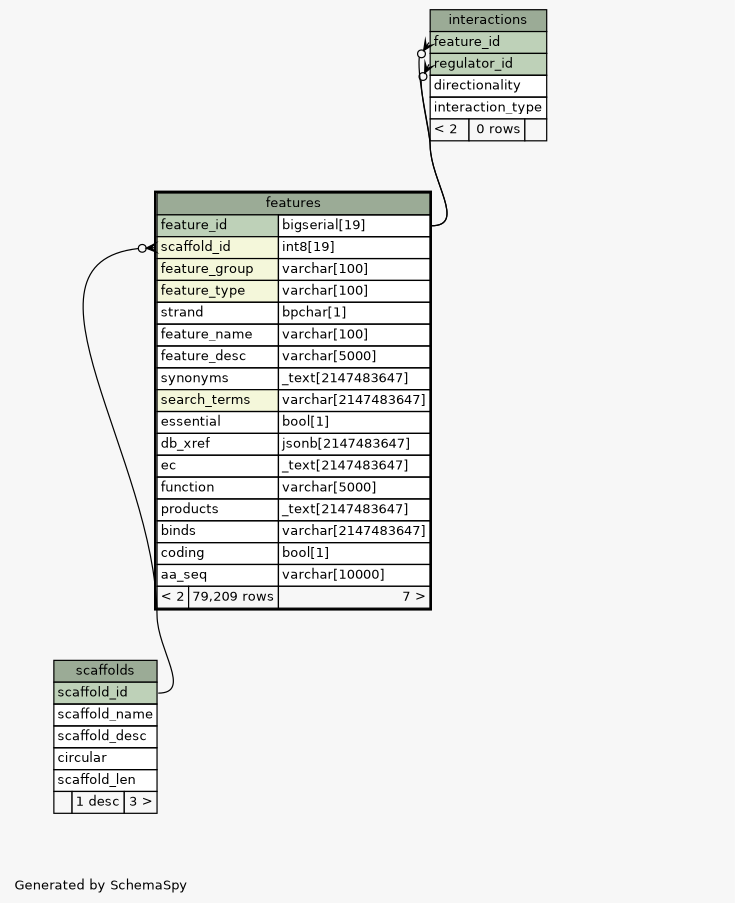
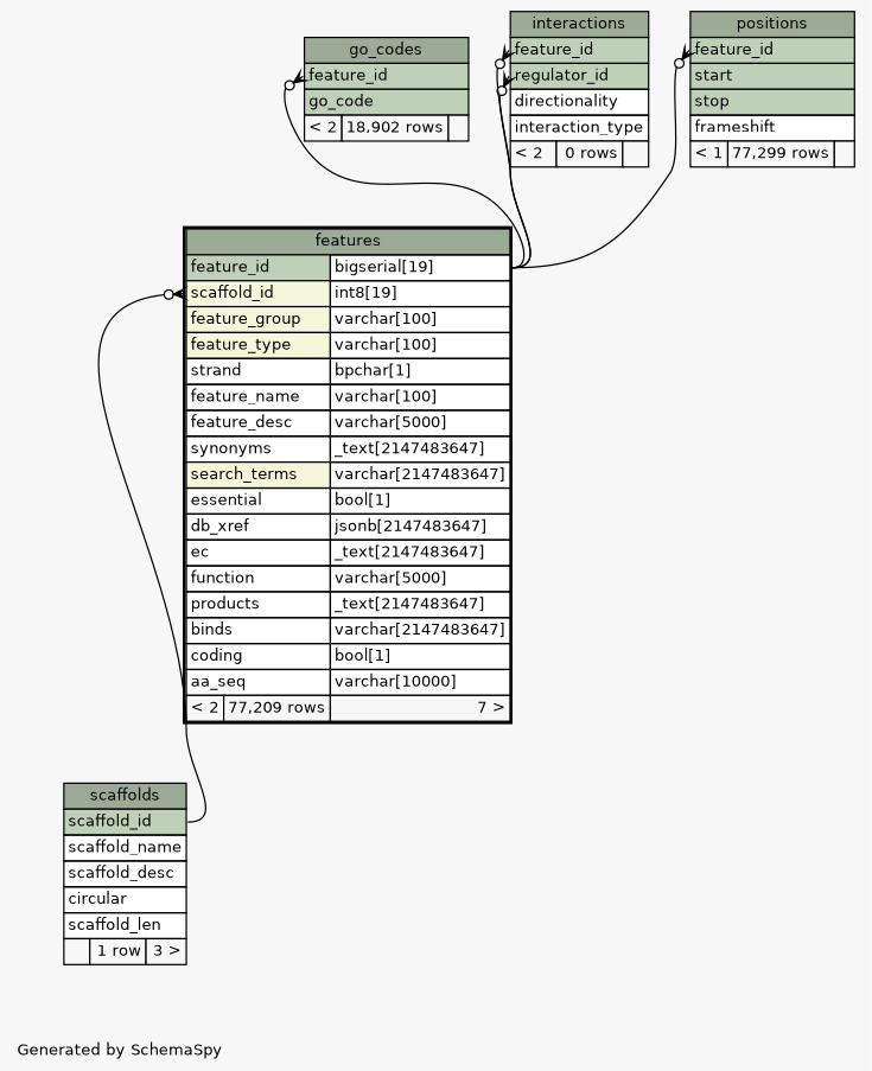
  digraph {
    bgcolor="#f7f7f7"
    fontname=Helvetica
    fontsize=11
    label="\nGenerated by SchemaSpy"
    labeljust=l
    nodesep=0.18
    rankdir=TB
    ranksep=0.46
    node [fontname=Helvetica fontsize=11 shape=plaintext]
    edge [arrowhead=none arrowsize=0.8 arrowtail=crowodot dir=back headport="feature_id.type:e" tailport="feature_id:w"]
-   n1 [label=<     <TABLE BORDER="2" CELLBORDER="1" CELLSPACING="0" BGCOLOR="#ffffff">       <TR><TD COLSPAN="3" BGCOLOR="#9bab96" ALIGN="CENTER">features</TD></TR>       <TR><TD PORT="feature_id" COLSPAN="2" BGCOLOR="#bed1b8" ALIGN="LEFT">feature_id</TD><TD PORT="feature_id.type" ALIGN="LEFT">bigserial[19]</TD></TR>       <TR><TD PORT="scaffold_id" COLSPAN="2" BGCOLOR="#f4f7da" ALIGN="LEFT">scaffold_id</TD><TD PORT="scaffold_id.type" ALIGN="LEFT">int8[19]</TD></TR>       <TR><TD PORT="feature_group" COLSPAN="2" BGCOLOR="#f4f7da" ALIGN="LEFT">feature_group</TD><TD PORT="feature_group.type" ALIGN="LEFT">varchar[100]</TD></TR>       <TR><TD PORT="feature_type" COLSPAN="2" BGCOLOR="#f4f7da" ALIGN="LEFT">feature_type</TD><TD PORT="feature_type.type" ALIGN="LEFT">varchar[100]</TD></TR>       <TR><TD PORT="strand" COLSPAN="2" ALIGN="LEFT">strand</TD><TD PORT="strand.type" ALIGN="LEFT">bpchar[1]</TD></TR>       <TR><TD PORT="feature_name" COLSPAN="2" ALIGN="LEFT">feature_name</TD><TD PORT="feature_name.type" ALIGN="LEFT">varchar[100]</TD></TR>       <TR><TD PORT="feature_desc" COLSPAN="2" ALIGN="LEFT">feature_desc</TD><TD PORT="feature_desc.type" ALIGN="LEFT">varchar[5000]</TD></TR>       <TR><TD PORT="synonyms" COLSPAN="2" ALIGN="LEFT">synonyms</TD><TD PORT="synonyms.type" ALIGN="LEFT">_text[2147483647]</TD></TR>       <TR><TD PORT="search_terms" COLSPAN="2" BGCOLOR="#f4f7da" ALIGN="LEFT">search_terms</TD><TD PORT="search_terms.type" ALIGN="LEFT">varchar[2147483647]</TD></TR>       <TR><TD PORT="essential" COLSPAN="2" ALIGN="LEFT">essential</TD><TD PORT="essential.type" ALIGN="LEFT">bool[1]</TD></TR>       <TR><TD PORT="db_xref" COLSPAN="2" ALIGN="LEFT">db_xref</TD><TD PORT="db_xref.type" ALIGN="LEFT">jsonb[2147483647]</TD></TR>       <TR><TD PORT="ec" COLSPAN="2" ALIGN="LEFT">ec</TD><TD PORT="ec.type" ALIGN="LEFT">_text[2147483647]</TD></TR>       <TR><TD PORT="function" COLSPAN="2" ALIGN="LEFT">function</TD><TD PORT="function.type" ALIGN="LEFT">varchar[5000]</TD></TR>       <TR><TD PORT="products" COLSPAN="2" ALIGN="LEFT">products</TD><TD PORT="products.type" ALIGN="LEFT">_text[2147483647]</TD></TR>       <TR><TD PORT="binds" COLSPAN="2" ALIGN="LEFT">binds</TD><TD PORT="binds.type" ALIGN="LEFT">varchar[2147483647]</TD></TR>       <TR><TD PORT="coding" COLSPAN="2" ALIGN="LEFT">coding</TD><TD PORT="coding.type" ALIGN="LEFT">bool[1]</TD></TR>       <TR><TD PORT="aa_seq" COLSPAN="2" ALIGN="LEFT">aa_seq</TD><TD PORT="aa_seq.type" ALIGN="LEFT">varchar[10000]</TD></TR>       <TR><TD ALIGN="LEFT" BGCOLOR="#f7f7f7">&lt; 2</TD><TD ALIGN="RIGHT" BGCOLOR="#f7f7f7">79,209 rows</TD><TD ALIGN="RIGHT" BGCOLOR="#f7f7f7">7 &gt;</TD></TR>     </TABLE>>]
-   n2 [label=<     <TABLE BORDER="0" CELLBORDER="1" CELLSPACING="0" BGCOLOR="#ffffff">       <TR><TD COLSPAN="3" BGCOLOR="#9bab96" ALIGN="CENTER">scaffolds</TD></TR>       <TR><TD PORT="scaffold_id" COLSPAN="3" BGCOLOR="#bed1b8" ALIGN="LEFT">scaffold_id</TD></TR>       <TR><TD PORT="scaffold_name" COLSPAN="3" ALIGN="LEFT">scaffold_name</TD></TR>       <TR><TD PORT="scaffold_desc" COLSPAN="3" ALIGN="LEFT">scaffold_desc</TD></TR>       <TR><TD PORT="circular" COLSPAN="3" ALIGN="LEFT">circular</TD></TR>       <TR><TD PORT="scaffold_len" COLSPAN="3" ALIGN="LEFT">scaffold_len</TD></TR>       <TR><TD ALIGN="LEFT" BGCOLOR="#f7f7f7">  </TD><TD ALIGN="RIGHT" BGCOLOR="#f7f7f7">1 desc</TD><TD ALIGN="RIGHT" BGCOLOR="#f7f7f7">3 &gt;</TD></TR>     </TABLE>>]
+   n1 [label=<     <TABLE BORDER="2" CELLBORDER="1" CELLSPACING="0" BGCOLOR="#ffffff">       <TR><TD COLSPAN="3" BGCOLOR="#9bab96" ALIGN="CENTER">features</TD></TR>       <TR><TD PORT="feature_id" COLSPAN="2" BGCOLOR="#bed1b8" ALIGN="LEFT">feature_id</TD><TD PORT="feature_id.type" ALIGN="LEFT">bigserial[19]</TD></TR>       <TR><TD PORT="scaffold_id" COLSPAN="2" BGCOLOR="#f4f7da" ALIGN="LEFT">scaffold_id</TD><TD PORT="scaffold_id.type" ALIGN="LEFT">int8[19]</TD></TR>       <TR><TD PORT="feature_group" COLSPAN="2" BGCOLOR="#f4f7da" ALIGN="LEFT">feature_group</TD><TD PORT="feature_group.type" ALIGN="LEFT">varchar[100]</TD></TR>       <TR><TD PORT="feature_type" COLSPAN="2" BGCOLOR="#f4f7da" ALIGN="LEFT">feature_type</TD><TD PORT="feature_type.type" ALIGN="LEFT">varchar[100]</TD></TR>       <TR><TD PORT="strand" COLSPAN="2" ALIGN="LEFT">strand</TD><TD PORT="strand.type" ALIGN="LEFT">bpchar[1]</TD></TR>       <TR><TD PORT="feature_name" COLSPAN="2" ALIGN="LEFT">feature_name</TD><TD PORT="feature_name.type" ALIGN="LEFT">varchar[100]</TD></TR>       <TR><TD PORT="feature_desc" COLSPAN="2" ALIGN="LEFT">feature_desc</TD><TD PORT="feature_desc.type" ALIGN="LEFT">varchar[5000]</TD></TR>       <TR><TD PORT="synonyms" COLSPAN="2" ALIGN="LEFT">synonyms</TD><TD PORT="synonyms.type" ALIGN="LEFT">_text[2147483647]</TD></TR>       <TR><TD PORT="search_terms" COLSPAN="2" BGCOLOR="#f4f7da" ALIGN="LEFT">search_terms</TD><TD PORT="search_terms.type" ALIGN="LEFT">varchar[2147483647]</TD></TR>       <TR><TD PORT="essential" COLSPAN="2" ALIGN="LEFT">essential</TD><TD PORT="essential.type" ALIGN="LEFT">bool[1]</TD></TR>       <TR><TD PORT="db_xref" COLSPAN="2" ALIGN="LEFT">db_xref</TD><TD PORT="db_xref.type" ALIGN="LEFT">jsonb[2147483647]</TD></TR>       <TR><TD PORT="ec" COLSPAN="2" ALIGN="LEFT">ec</TD><TD PORT="ec.type" ALIGN="LEFT">_text[2147483647]</TD></TR>       <TR><TD PORT="function" COLSPAN="2" ALIGN="LEFT">function</TD><TD PORT="function.type" ALIGN="LEFT">varchar[5000]</TD></TR>       <TR><TD PORT="products" COLSPAN="2" ALIGN="LEFT">products</TD><TD PORT="products.type" ALIGN="LEFT">_text[2147483647]</TD></TR>       <TR><TD PORT="binds" COLSPAN="2" ALIGN="LEFT">binds</TD><TD PORT="binds.type" ALIGN="LEFT">varchar[2147483647]</TD></TR>       <TR><TD PORT="coding" COLSPAN="2" ALIGN="LEFT">coding</TD><TD PORT="coding.type" ALIGN="LEFT">bool[1]</TD></TR>       <TR><TD PORT="aa_seq" COLSPAN="2" ALIGN="LEFT">aa_seq</TD><TD PORT="aa_seq.type" ALIGN="LEFT">varchar[10000]</TD></TR>       <TR><TD ALIGN="LEFT" BGCOLOR="#f7f7f7">&lt; 2</TD><TD ALIGN="RIGHT" BGCOLOR="#f7f7f7">77,209 rows</TD><TD ALIGN="RIGHT" BGCOLOR="#f7f7f7">7 &gt;</TD></TR>     </TABLE>>]
+   n2 [label=<     <TABLE BORDER="0" CELLBORDER="1" CELLSPACING="0" BGCOLOR="#ffffff">       <TR><TD COLSPAN="3" BGCOLOR="#9bab96" ALIGN="CENTER">scaffolds</TD></TR>       <TR><TD PORT="scaffold_id" COLSPAN="3" BGCOLOR="#bed1b8" ALIGN="LEFT">scaffold_id</TD></TR>       <TR><TD PORT="scaffold_name" COLSPAN="3" ALIGN="LEFT">scaffold_name</TD></TR>       <TR><TD PORT="scaffold_desc" COLSPAN="3" ALIGN="LEFT">scaffold_desc</TD></TR>       <TR><TD PORT="circular" COLSPAN="3" ALIGN="LEFT">circular</TD></TR>       <TR><TD PORT="scaffold_len" COLSPAN="3" ALIGN="LEFT">scaffold_len</TD></TR>       <TR><TD ALIGN="LEFT" BGCOLOR="#f7f7f7">  </TD><TD ALIGN="RIGHT" BGCOLOR="#f7f7f7">1 row</TD><TD ALIGN="RIGHT" BGCOLOR="#f7f7f7">3 &gt;</TD></TR>     </TABLE>>]
+   n3 [label=<     <TABLE BORDER="0" CELLBORDER="1" CELLSPACING="0" BGCOLOR="#ffffff">       <TR><TD COLSPAN="3" BGCOLOR="#9bab96" ALIGN="CENTER">go_codes</TD></TR>       <TR><TD PORT="feature_id" COLSPAN="3" BGCOLOR="#bed1b8" ALIGN="LEFT">feature_id</TD></TR>       <TR><TD PORT="go_code" COLSPAN="3" BGCOLOR="#bed1b8" ALIGN="LEFT">go_code</TD></TR>       <TR><TD ALIGN="LEFT" BGCOLOR="#f7f7f7">&lt; 2</TD><TD ALIGN="RIGHT" BGCOLOR="#f7f7f7">18,902 rows</TD><TD ALIGN="RIGHT" BGCOLOR="#f7f7f7">  </TD></TR>     </TABLE>>]
    n4 [label=<     <TABLE BORDER="0" CELLBORDER="1" CELLSPACING="0" BGCOLOR="#ffffff">       <TR><TD COLSPAN="3" BGCOLOR="#9bab96" ALIGN="CENTER">interactions</TD></TR>       <TR><TD PORT="feature_id" COLSPAN="3" BGCOLOR="#bed1b8" ALIGN="LEFT">feature_id</TD></TR>       <TR><TD PORT="regulator_id" COLSPAN="3" BGCOLOR="#bed1b8" ALIGN="LEFT">regulator_id</TD></TR>       <TR><TD PORT="directionality" COLSPAN="3" ALIGN="LEFT">directionality</TD></TR>       <TR><TD PORT="interaction_type" COLSPAN="3" ALIGN="LEFT">interaction_type</TD></TR>       <TR><TD ALIGN="LEFT" BGCOLOR="#f7f7f7">&lt; 2</TD><TD ALIGN="RIGHT" BGCOLOR="#f7f7f7">0 rows</TD><TD ALIGN="RIGHT" BGCOLOR="#f7f7f7">  </TD></TR>     </TABLE>>]
+   n5 [label=<     <TABLE BORDER="0" CELLBORDER="1" CELLSPACING="0" BGCOLOR="#ffffff">       <TR><TD COLSPAN="3" BGCOLOR="#9bab96" ALIGN="CENTER">positions</TD></TR>       <TR><TD PORT="feature_id" COLSPAN="3" BGCOLOR="#bed1b8" ALIGN="LEFT">feature_id</TD></TR>       <TR><TD PORT="start" COLSPAN="3" BGCOLOR="#bed1b8" ALIGN="LEFT">start</TD></TR>       <TR><TD PORT="stop" COLSPAN="3" BGCOLOR="#bed1b8" ALIGN="LEFT">stop</TD></TR>       <TR><TD PORT="frameshift" COLSPAN="3" ALIGN="LEFT">frameshift</TD></TR>       <TR><TD ALIGN="LEFT" BGCOLOR="#f7f7f7">&lt; 1</TD><TD ALIGN="RIGHT" BGCOLOR="#f7f7f7">77,299 rows</TD><TD ALIGN="RIGHT" BGCOLOR="#f7f7f7">  </TD></TR>     </TABLE>>]
    n1 -> n2 [headport="scaffold_id:e" tailport="scaffold_id:w"]
+   n3 -> n1
    n4 -> n1
    n4 -> n1 [tailport="regulator_id:w"]
+   n5 -> n1
  }
